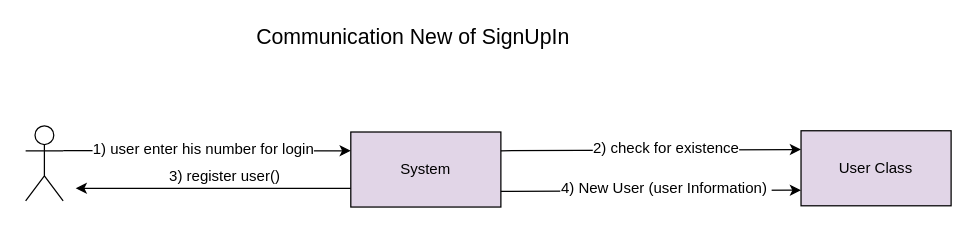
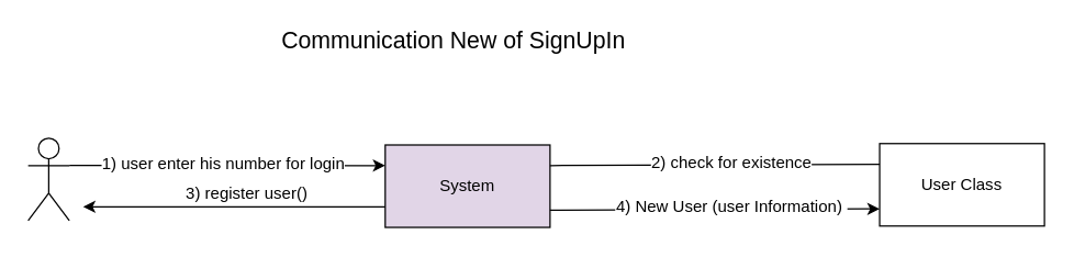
  <mxCell id="0" />
  <mxCell id="1" parent="0" />
  <mxCell id="2" value="" style="shape=umlActor;verticalLabelPosition=bottom;labelBackgroundColor=#ffffff;verticalAlign=top;html=1;outlineConnect=0;" vertex="1" parent="1"><mxGeometry x="20" y="100" width="30" height="60" as="geometry" /></mxCell>
  <mxCell id="3" value="System" style="rounded=0;whiteSpace=wrap;html=1;fillColor=#e1d5e7;" vertex="1" parent="1"><mxGeometry x="280" y="105" width="120" height="60" as="geometry" /></mxCell>
- <mxCell id="4" value="&lt;span&gt;User Class&lt;/span&gt;" style="rounded=0;whiteSpace=wrap;html=1;fillColor=#e1d5e7;" vertex="1" parent="1"><mxGeometry x="640" y="104" width="120" height="60" as="geometry" /></mxCell>
+ <mxCell id="4" value="&lt;span&gt;User Class&lt;/span&gt;" style="rounded=0;whiteSpace=wrap;html=1;" vertex="1" parent="1"><mxGeometry x="640" y="104" width="120" height="60" as="geometry" /></mxCell>
  <mxCell id="5" value="" style="endArrow=classic;html=1;entryX=0;entryY=0.25;entryDx=0;entryDy=0;exitX=1;exitY=0.333;exitDx=0;exitDy=0;exitPerimeter=0;" edge="1" parent="1" source="2" target="3"><mxGeometry width="50" height="50" relative="1" as="geometry"><mxPoint x="100" y="170" as="sourcePoint" /><mxPoint x="150" y="120" as="targetPoint" /></mxGeometry></mxCell>
  <mxCell id="6" value="&lt;span&gt;1) user enter his number for login&lt;/span&gt;&lt;br&gt;" style="text;html=1;resizable=0;points=[];align=center;verticalAlign=middle;labelBackgroundColor=#ffffff;" vertex="1" connectable="0" parent="5"><mxGeometry x="-0.035" y="1" relative="1" as="geometry"><mxPoint as="offset" /></mxGeometry></mxCell>
- <mxCell id="7" value="" style="endArrow=classic;html=1;exitX=1;exitY=0.25;exitDx=0;exitDy=0;entryX=0;entryY=0.25;entryDx=0;entryDy=0;" edge="1" parent="1" source="3" target="4"><mxGeometry width="50" height="50" relative="1" as="geometry"><mxPoint x="440" y="150" as="sourcePoint" /><mxPoint x="490" y="100" as="targetPoint" /></mxGeometry></mxCell>
+ <mxCell id="7" value="" style="endArrow=none;html=1;exitX=1;exitY=0.25;exitDx=0;exitDy=0;entryX=0;entryY=0.25;entryDx=0;entryDy=0;" edge="1" parent="1" source="3" target="4"><mxGeometry width="50" height="50" relative="1" as="geometry"><mxPoint x="440" y="150" as="sourcePoint" /><mxPoint x="490" y="100" as="targetPoint" /></mxGeometry></mxCell>
  <mxCell id="8" value="&lt;span&gt;2) check for existence&lt;/span&gt;&lt;br&gt;" style="text;html=1;resizable=0;points=[];align=center;verticalAlign=middle;labelBackgroundColor=#ffffff;" vertex="1" connectable="0" parent="7"><mxGeometry x="0.208" relative="1" as="geometry"><mxPoint x="-13" y="-2" as="offset" /></mxGeometry></mxCell>
  <mxCell id="9" value="" style="endArrow=classic;html=1;exitX=1;exitY=0.25;exitDx=0;exitDy=0;entryX=0;entryY=0.25;entryDx=0;entryDy=0;" edge="1" parent="1"><mxGeometry width="50" height="50" relative="1" as="geometry"><mxPoint x="400" y="152.5" as="sourcePoint" /><mxPoint x="640" y="151.5" as="targetPoint" /></mxGeometry></mxCell>
  <mxCell id="10" value="&lt;span&gt;4) New User (user Information)&amp;nbsp;&lt;/span&gt;&lt;br&gt;" style="text;html=1;resizable=0;points=[];align=center;verticalAlign=middle;labelBackgroundColor=#ffffff;" vertex="1" connectable="0" parent="9"><mxGeometry x="0.208" relative="1" as="geometry"><mxPoint x="-13" y="-2" as="offset" /></mxGeometry></mxCell>
  <mxCell id="11" value="&lt;font style=&quot;font-size: 17px&quot;&gt;Communication New of SignUpIn&lt;/font&gt;" style="text;html=1;strokeColor=none;fillColor=none;align=center;verticalAlign=middle;whiteSpace=wrap;rounded=0;" vertex="1" parent="1"><mxGeometry x="90" y="20" width="480" height="20" as="geometry" /></mxCell>
  <mxCell id="12" value="" style="endArrow=classic;html=1;" edge="1" parent="1"><mxGeometry width="50" height="50" relative="1" as="geometry"><mxPoint x="280" y="150" as="sourcePoint" /><mxPoint x="60" y="150" as="targetPoint" /></mxGeometry></mxCell>
  <mxCell id="13" value="&lt;span&gt;3) register user()&lt;/span&gt;&lt;br&gt;" style="text;html=1;resizable=0;points=[];align=center;verticalAlign=middle;labelBackgroundColor=#ffffff;" vertex="1" connectable="0" parent="12"><mxGeometry x="-0.035" y="1" relative="1" as="geometry"><mxPoint x="4" y="-11" as="offset" /></mxGeometry></mxCell>
